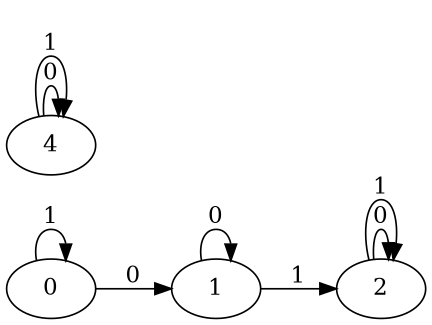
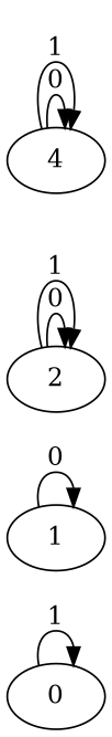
  digraph {
    rankdir=LR
    0
    1
    2
    n4 [label=4]
    0 -> 0 [label=1]
-   0 -> 1 [label=0]
    1 -> 1 [label=0]
-   1 -> 2 [label=1]
    2 -> 2 [label=0]
    2 -> 2 [label=1]
    n4 -> n4 [label=0]
    n4 -> n4 [label=1]
  }
